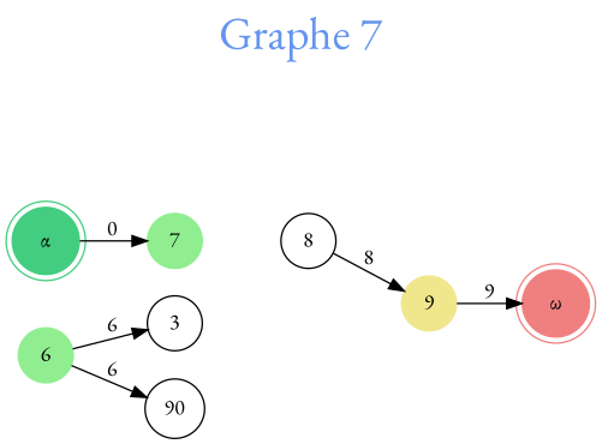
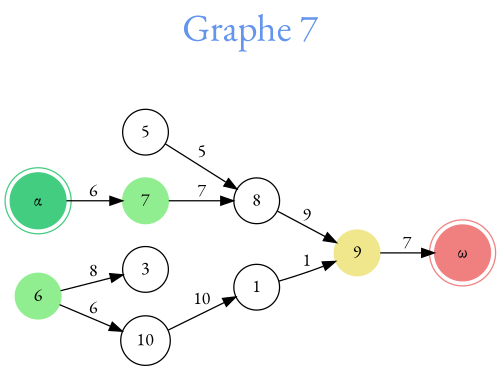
  digraph {
    fontcolor=cornflowerblue
    fontname="EB Garamond"
    fontsize=30
    label="Graphe 7"
    labelloc=t
    rankdir=LR
    node [fontname="EB Garamond" shape=circle]
    edge [fontname="EB Garamond"]
    n1 [color=seagreen3 label="α" shape=doublecircle style=filled]
    n2 [color=lightgreen label=7 style=filled]
    n3 [color=lightgreen label=6 style=filled]
    n4 [label=3]
-   n5 [label=90]
+   n5 [label=10]
    n6 [label=8]
+   n7 [label=1]
    n8 [color=khaki label=9 style=filled]
    n9 [color=lightcoral label="ω" shape=doublecircle style=filled]
-   n1 -> n2 [label=0]
-   n3 -> n4 [label=6]
+   n10 [label=5]
+   n1 -> n2 [label=6]
+   n2 -> n6 [label=7]
+   n3 -> n4 [label=8]
    n3 -> n5 [label=6]
-   n6 -> n8 [label=8]
-   n8 -> n9 [label=9]
+   n5 -> n7 [label=10]
+   n6 -> n8 [label=9]
+   n7 -> n8 [label=1]
+   n8 -> n9 [label=7]
+   n10 -> n6 [label=5]
  }
